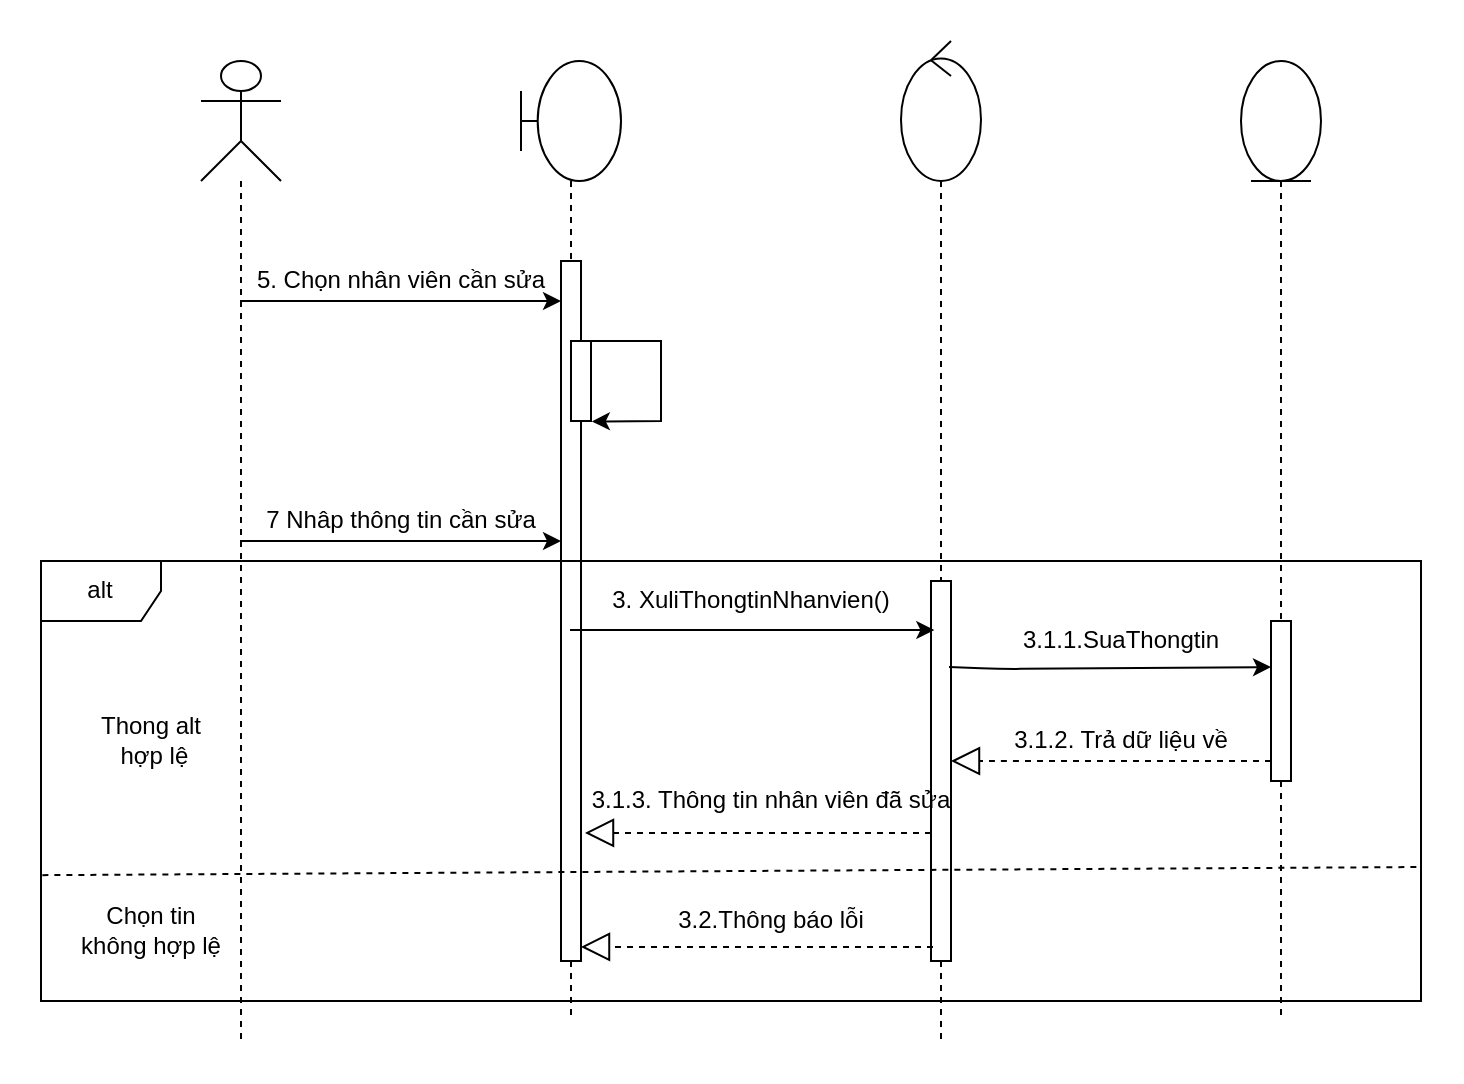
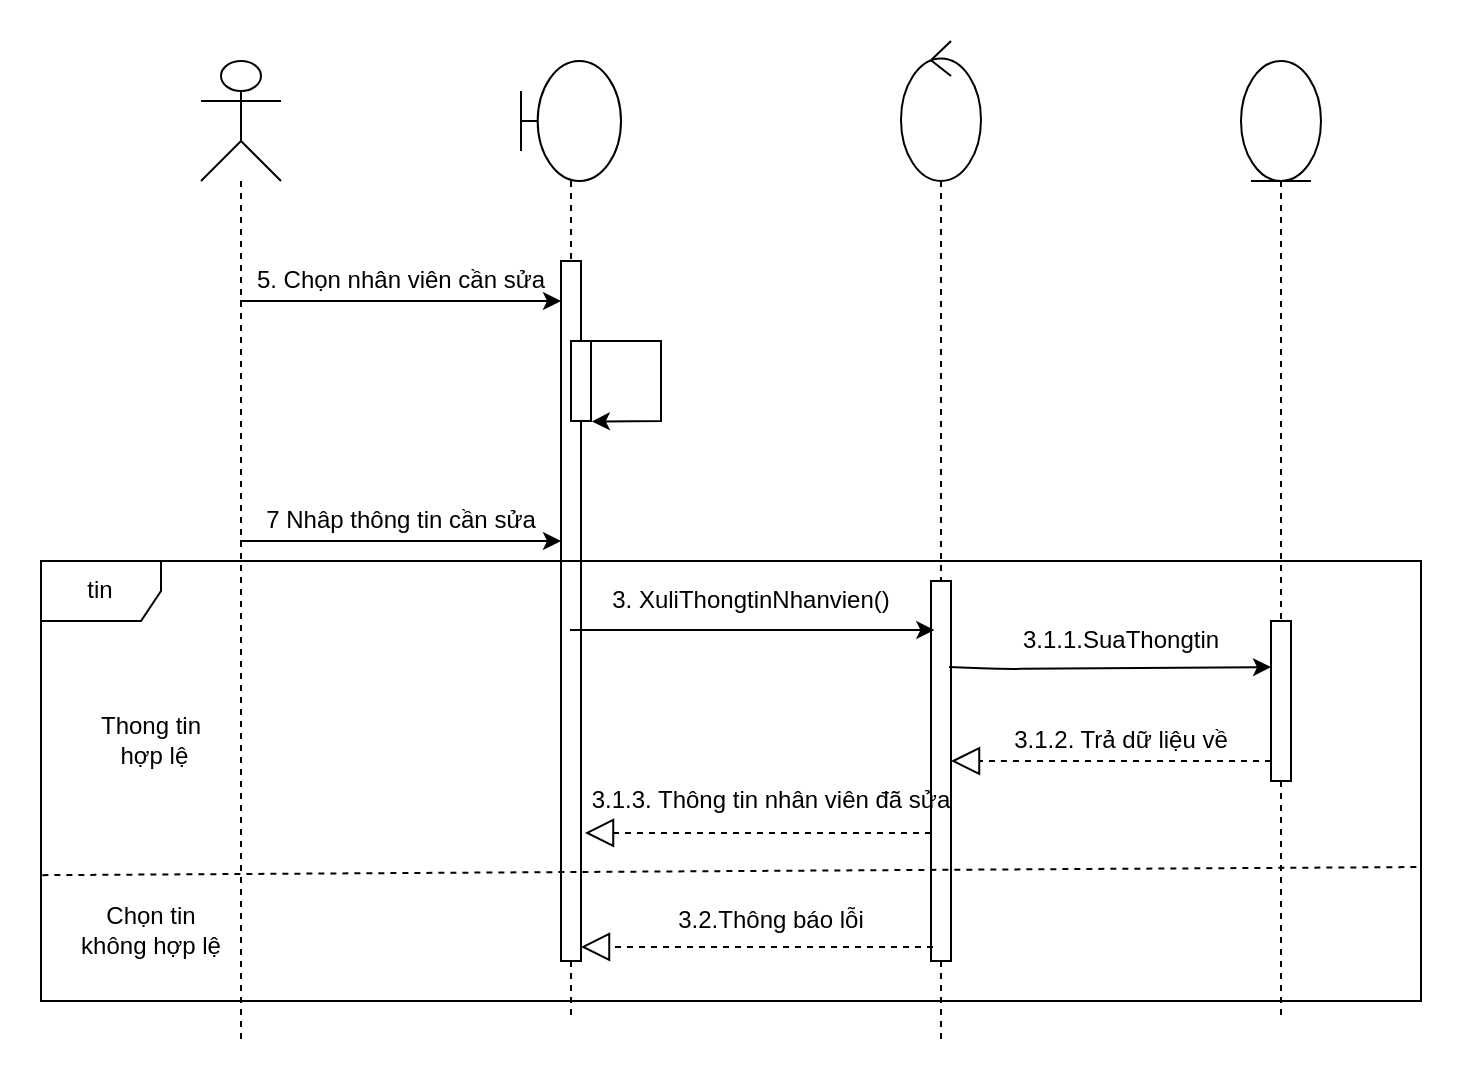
  <mxCell id="0" />
  <mxCell id="1" parent="0" />
  <mxCell id="2" value="" style="shape=umlLifeline;participant=umlActor;perimeter=lifelinePerimeter;whiteSpace=wrap;html=1;container=1;collapsible=0;recursiveResize=0;verticalAlign=top;spacingTop=36;outlineConnect=0;size=60;" parent="1" vertex="1"><mxGeometry x="100" y="30" width="40" height="490" as="geometry" /></mxCell>
  <mxCell id="3" value="" style="shape=umlLifeline;participant=umlBoundary;perimeter=lifelinePerimeter;whiteSpace=wrap;html=1;container=1;collapsible=0;recursiveResize=0;verticalAlign=top;spacingTop=36;outlineConnect=0;size=60;" parent="1" vertex="1"><mxGeometry x="260" y="30" width="50" height="480" as="geometry" /></mxCell>
  <mxCell id="4" value="" style="html=1;points=[];perimeter=orthogonalPerimeter;" parent="3" vertex="1"><mxGeometry x="20" y="100" width="10" height="350" as="geometry" /></mxCell>
  <mxCell id="5" value="" style="shape=umlLifeline;participant=umlControl;perimeter=lifelinePerimeter;whiteSpace=wrap;html=1;container=1;collapsible=0;recursiveResize=0;verticalAlign=top;spacingTop=36;outlineConnect=0;size=70;" parent="1" vertex="1"><mxGeometry x="450" y="20" width="40" height="500" as="geometry" /></mxCell>
  <mxCell id="6" value="" style="html=1;points=[];perimeter=orthogonalPerimeter;" parent="5" vertex="1"><mxGeometry x="15" y="270" width="10" height="190" as="geometry" /></mxCell>
  <mxCell id="7" value="" style="shape=umlLifeline;participant=umlEntity;perimeter=lifelinePerimeter;whiteSpace=wrap;html=1;container=1;collapsible=0;recursiveResize=0;verticalAlign=top;spacingTop=36;outlineConnect=0;size=60;" parent="1" vertex="1"><mxGeometry x="620" y="30" width="40" height="480" as="geometry" /></mxCell>
  <mxCell id="8" value="" style="endArrow=classic;html=1;" parent="1" source="2" target="4" edge="1"><mxGeometry width="50" height="50" relative="1" as="geometry"><mxPoint x="380" y="270" as="sourcePoint" /><mxPoint x="285" y="150" as="targetPoint" /><Array as="points"><mxPoint x="220" y="150" /></Array></mxGeometry></mxCell>
  <mxCell id="9" value="5. Chọn nhân viên cần sửa" style="text;html=1;align=center;verticalAlign=middle;resizable=0;points=[];autosize=1;" parent="1" vertex="1"><mxGeometry x="120" y="130" width="160" height="20" as="geometry" /></mxCell>
  <mxCell id="10" value="" style="html=1;points=[];perimeter=orthogonalPerimeter;" parent="1" vertex="1"><mxGeometry x="285" y="170" width="10" height="40" as="geometry" /></mxCell>
  <mxCell id="11" value="" style="endArrow=classic;html=1;exitX=1;exitY=0;exitDx=0;exitDy=0;exitPerimeter=0;entryX=1.043;entryY=1.006;entryDx=0;entryDy=0;entryPerimeter=0;rounded=0;" parent="1" source="10" target="10" edge="1"><mxGeometry width="50" height="50" relative="1" as="geometry"><mxPoint x="380" y="270" as="sourcePoint" /><mxPoint x="298" y="204" as="targetPoint" /><Array as="points"><mxPoint x="330" y="170" /><mxPoint x="330" y="210" /></Array></mxGeometry></mxCell>
  <mxCell id="12" value="" style="endArrow=classic;html=1;" parent="1" source="2" edge="1"><mxGeometry width="50" height="50" relative="1" as="geometry"><mxPoint x="370" y="320" as="sourcePoint" /><mxPoint x="280" y="270" as="targetPoint" /></mxGeometry></mxCell>
  <mxCell id="13" value="7 Nhâp thông tin cần sửa" style="text;html=1;align=center;verticalAlign=middle;resizable=0;points=[];autosize=1;" parent="1" vertex="1"><mxGeometry x="125" y="250" width="150" height="20" as="geometry" /></mxCell>
  <mxCell id="14" value="" style="endArrow=classic;html=1;entryX=0.167;entryY=0.129;entryDx=0;entryDy=0;entryPerimeter=0;" parent="1" source="3" target="6" edge="1"><mxGeometry width="50" height="50" relative="1" as="geometry"><mxPoint x="370" y="320" as="sourcePoint" /><mxPoint x="420" y="270" as="targetPoint" /></mxGeometry></mxCell>
  <mxCell id="15" value="3. XuliThongtinNhanvien()" style="text;html=1;align=center;verticalAlign=middle;resizable=0;points=[];autosize=1;" parent="1" vertex="1"><mxGeometry x="300" y="290" width="150" height="20" as="geometry" /></mxCell>
  <mxCell id="16" value="" style="html=1;points=[];perimeter=orthogonalPerimeter;" parent="1" vertex="1"><mxGeometry x="635" y="310" width="10" height="80" as="geometry" /></mxCell>
  <mxCell id="17" value="" style="endArrow=classic;html=1;entryX=0;entryY=0.288;entryDx=0;entryDy=0;entryPerimeter=0;exitX=0.9;exitY=0.226;exitDx=0;exitDy=0;exitPerimeter=0;" parent="1" source="6" target="16" edge="1"><mxGeometry width="50" height="50" relative="1" as="geometry"><mxPoint x="470" y="333" as="sourcePoint" /><mxPoint x="420" y="190" as="targetPoint" /><Array as="points"><mxPoint x="500" y="334" /></Array></mxGeometry></mxCell>
  <mxCell id="18" value="3.1.1.SuaThongtin" style="text;html=1;align=center;verticalAlign=middle;resizable=0;points=[];autosize=1;" parent="1" vertex="1"><mxGeometry x="505" y="310" width="110" height="20" as="geometry" /></mxCell>
  <mxCell id="19" value="" style="endArrow=block;dashed=1;endFill=0;endSize=12;html=1;" parent="1" source="16" target="6" edge="1"><mxGeometry width="160" relative="1" as="geometry"><mxPoint x="590" y="410" as="sourcePoint" /><mxPoint x="481" y="380" as="targetPoint" /><Array as="points"><mxPoint x="500" y="380" /></Array></mxGeometry></mxCell>
  <mxCell id="20" value="3.1.2. Trả dữ liệu về" style="text;html=1;align=center;verticalAlign=middle;resizable=0;points=[];autosize=1;" parent="1" vertex="1"><mxGeometry x="500" y="360" width="120" height="20" as="geometry" /></mxCell>
  <mxCell id="21" value="" style="endArrow=block;dashed=1;endFill=0;endSize=12;html=1;exitX=0;exitY=0.663;exitDx=0;exitDy=0;exitPerimeter=0;entryX=1.2;entryY=0.817;entryDx=0;entryDy=0;entryPerimeter=0;" parent="1" source="6" target="4" edge="1"><mxGeometry width="160" relative="1" as="geometry"><mxPoint x="310" y="290" as="sourcePoint" /><mxPoint x="470" y="290" as="targetPoint" /></mxGeometry></mxCell>
  <mxCell id="22" value="3.1.3. Thông tin nhân viên đã sửa" style="text;html=1;align=center;verticalAlign=middle;resizable=0;points=[];autosize=1;" parent="1" vertex="1"><mxGeometry x="290" y="390" width="190" height="20" as="geometry" /></mxCell>
  <mxCell id="23" value="" style="endArrow=block;dashed=1;endFill=0;endSize=12;html=1;exitX=0.1;exitY=0.963;exitDx=0;exitDy=0;exitPerimeter=0;" edge="1" parent="1" source="6" target="4"><mxGeometry width="160" relative="1" as="geometry"><mxPoint x="320" y="450" as="sourcePoint" /><mxPoint x="480" y="450" as="targetPoint" /></mxGeometry></mxCell>
  <mxCell id="24" value="3.2.Thông báo lỗi" style="text;html=1;align=center;verticalAlign=middle;resizable=0;points=[];autosize=1;" vertex="1" parent="1"><mxGeometry x="330" y="450" width="110" height="20" as="geometry" /></mxCell>
- <mxCell id="25" value="alt" style="shape=umlFrame;whiteSpace=wrap;html=1;" vertex="1" parent="1"><mxGeometry x="20" y="280" width="690" height="220" as="geometry" /></mxCell>
+ <mxCell id="25" value="tin" style="shape=umlFrame;whiteSpace=wrap;html=1;" vertex="1" parent="1"><mxGeometry x="20" y="280" width="690" height="220" as="geometry" /></mxCell>
  <mxCell id="26" value="" style="endArrow=none;dashed=1;html=1;exitX=0.001;exitY=0.714;exitDx=0;exitDy=0;exitPerimeter=0;" edge="1" parent="1" source="25"><mxGeometry width="50" height="50" relative="1" as="geometry"><mxPoint x="30" y="450" as="sourcePoint" /><mxPoint x="710" y="433" as="targetPoint" /></mxGeometry></mxCell>
- <mxCell id="27" value="Thong alt&lt;br&gt;&amp;nbsp;hợp lệ" style="text;html=1;align=center;verticalAlign=middle;resizable=0;points=[];autosize=1;" vertex="1" parent="1"><mxGeometry x="40" y="355" width="70" height="30" as="geometry" /></mxCell>
+ <mxCell id="27" value="Thong tin&lt;br&gt;&amp;nbsp;hợp lệ" style="text;html=1;align=center;verticalAlign=middle;resizable=0;points=[];autosize=1;" vertex="1" parent="1"><mxGeometry x="40" y="355" width="70" height="30" as="geometry" /></mxCell>
  <mxCell id="28" value="Chọn tin &lt;br&gt;không hợp lệ" style="text;html=1;align=center;verticalAlign=middle;resizable=0;points=[];autosize=1;" vertex="1" parent="1"><mxGeometry x="30" y="450" width="90" height="30" as="geometry" /></mxCell>
